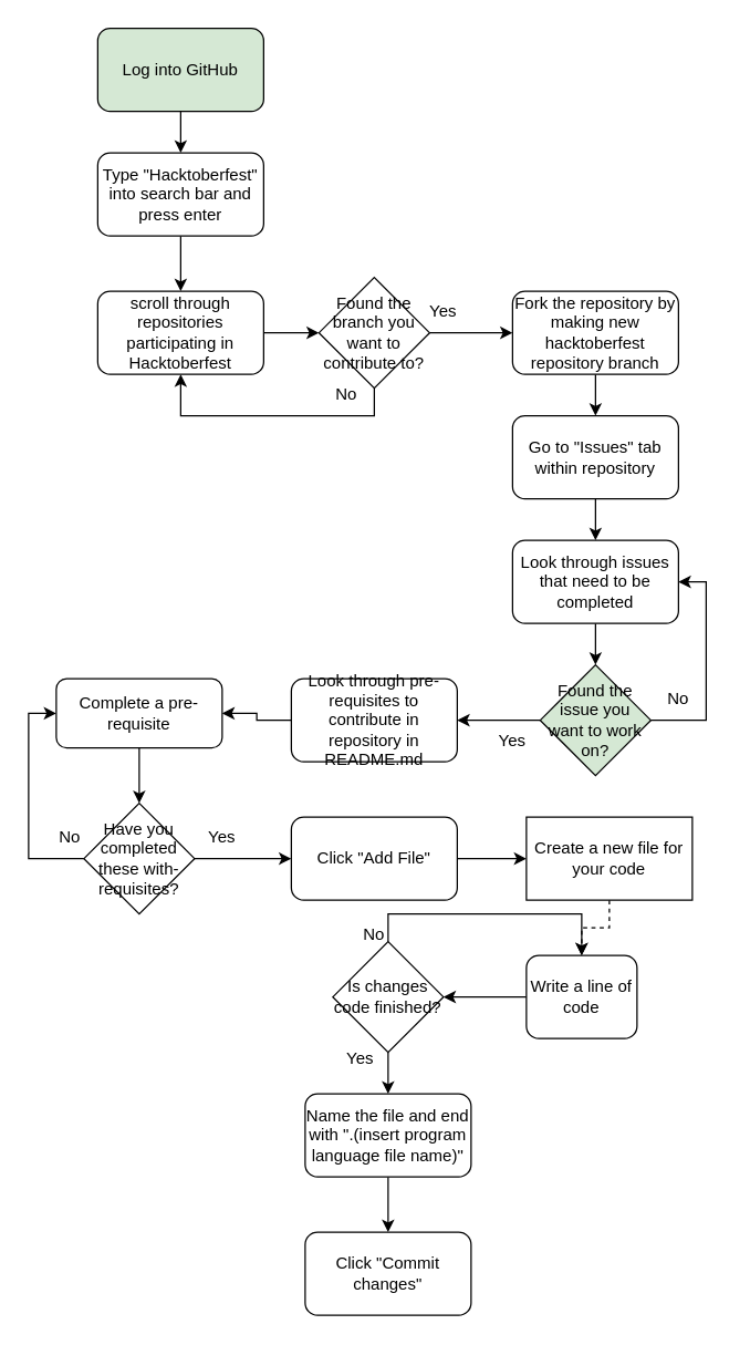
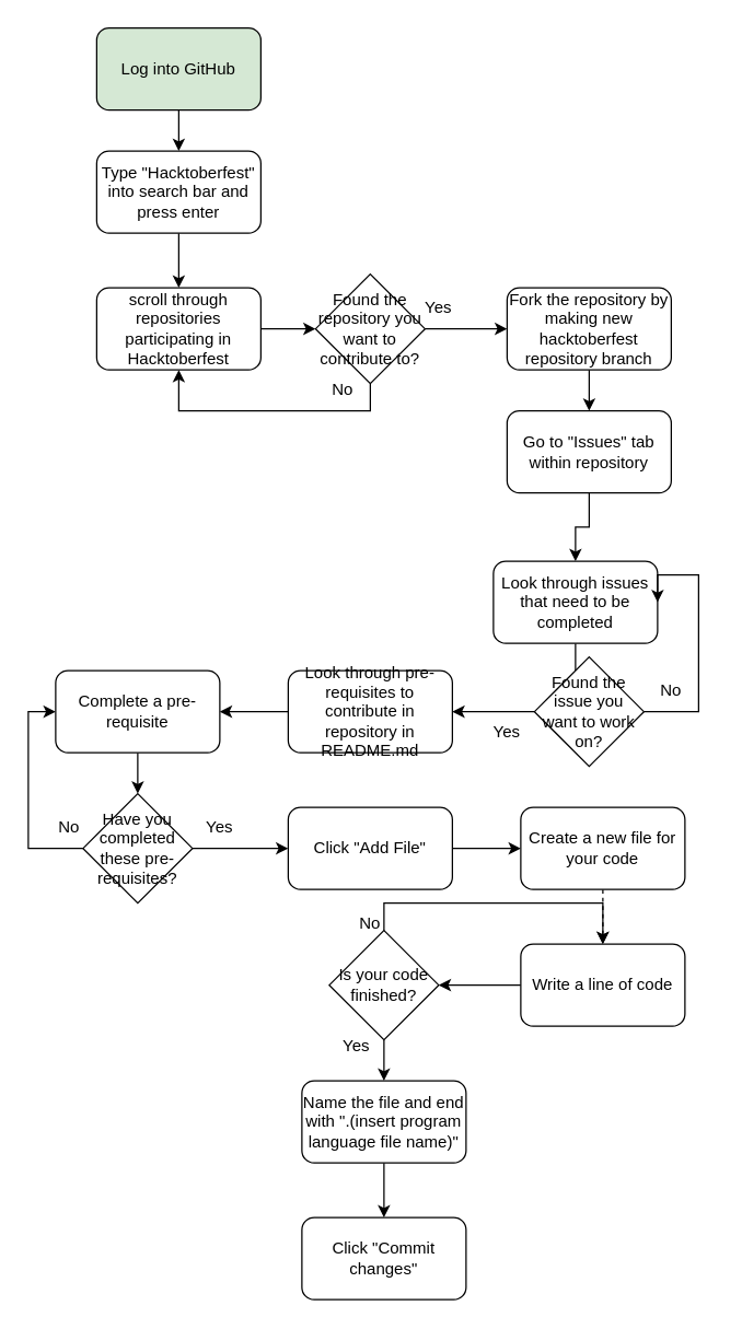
  <mxCell id="0" />
  <mxCell id="1" parent="0" />
  <mxCell id="2" style="edgeStyle=orthogonalEdgeStyle;rounded=0;orthogonalLoop=1;jettySize=auto;html=1;exitX=0.5;exitY=1;exitDx=0;exitDy=0;entryX=0.5;entryY=0;entryDx=0;entryDy=0;" edge="1" parent="1" source="3" target="5"><mxGeometry relative="1" as="geometry" /></mxCell>
  <mxCell id="3" value="Log into GitHub" style="rounded=1;whiteSpace=wrap;html=1;fontSize=12;glass=0;strokeWidth=1;shadow=0;fillColor=#d5e8d4;" parent="1" vertex="1"><mxGeometry x="70" y="20" width="120" height="60" as="geometry" /></mxCell>
  <mxCell id="4" value="" style="edgeStyle=orthogonalEdgeStyle;rounded=0;orthogonalLoop=1;jettySize=auto;html=1;" edge="1" parent="1" source="5" target="10"><mxGeometry relative="1" as="geometry" /></mxCell>
  <mxCell id="5" value="Type &quot;Hacktoberfest&quot; into search bar and press enter" style="rounded=1;whiteSpace=wrap;html=1;" vertex="1" parent="1"><mxGeometry x="70" y="110" width="120" height="60" as="geometry" /></mxCell>
  <mxCell id="6" style="edgeStyle=orthogonalEdgeStyle;rounded=0;orthogonalLoop=1;jettySize=auto;html=1;exitX=0.5;exitY=1;exitDx=0;exitDy=0;entryX=0.5;entryY=1;entryDx=0;entryDy=0;" edge="1" parent="1" source="8" target="10"><mxGeometry relative="1" as="geometry" /></mxCell>
  <mxCell id="7" value="" style="edgeStyle=orthogonalEdgeStyle;rounded=0;orthogonalLoop=1;jettySize=auto;html=1;" edge="1" parent="1" source="8" target="44"><mxGeometry relative="1" as="geometry" /></mxCell>
- <mxCell id="8" value="Found the branch you want to contribute to?" style="rhombus;whiteSpace=wrap;html=1;" vertex="1" parent="1"><mxGeometry x="230" y="200" width="80" height="80" as="geometry" /></mxCell>
+ <mxCell id="8" value="Found the repository you want to contribute to?" style="rhombus;whiteSpace=wrap;html=1;" vertex="1" parent="1"><mxGeometry x="230" y="200" width="80" height="80" as="geometry" /></mxCell>
  <mxCell id="9" value="" style="edgeStyle=orthogonalEdgeStyle;rounded=0;orthogonalLoop=1;jettySize=auto;html=1;" edge="1" parent="1" source="10" target="8"><mxGeometry relative="1" as="geometry" /></mxCell>
  <mxCell id="10" value="scroll through repositories participating in Hacktoberfest" style="rounded=1;whiteSpace=wrap;html=1;" vertex="1" parent="1"><mxGeometry x="70" y="210" width="120" height="60" as="geometry" /></mxCell>
  <mxCell id="11" value="" style="edgeStyle=orthogonalEdgeStyle;rounded=0;orthogonalLoop=1;jettySize=auto;html=1;" edge="1" parent="1" source="12" target="28"><mxGeometry relative="1" as="geometry" /></mxCell>
  <mxCell id="12" value="Look through pre-requisites to contribute in repository in README.md" style="rounded=1;whiteSpace=wrap;html=1;" vertex="1" parent="1"><mxGeometry x="210" y="490" width="120" height="60" as="geometry" /></mxCell>
  <mxCell id="13" value="No" style="text;html=1;strokeColor=none;fillColor=none;align=center;verticalAlign=middle;whiteSpace=wrap;rounded=0;" vertex="1" parent="1"><mxGeometry x="220" y="270" width="60" height="30" as="geometry" /></mxCell>
  <mxCell id="14" value="Yes" style="text;html=1;strokeColor=none;fillColor=none;align=center;verticalAlign=middle;whiteSpace=wrap;rounded=0;" vertex="1" parent="1"><mxGeometry x="290" y="210" width="60" height="30" as="geometry" /></mxCell>
  <mxCell id="15" style="edgeStyle=orthogonalEdgeStyle;rounded=0;orthogonalLoop=1;jettySize=auto;html=1;exitX=0;exitY=0.5;exitDx=0;exitDy=0;entryX=0;entryY=0.5;entryDx=0;entryDy=0;" edge="1" parent="1" source="17" target="28"><mxGeometry relative="1" as="geometry" /></mxCell>
  <mxCell id="16" style="edgeStyle=orthogonalEdgeStyle;rounded=0;orthogonalLoop=1;jettySize=auto;html=1;exitX=1;exitY=0.5;exitDx=0;exitDy=0;entryX=0;entryY=0.5;entryDx=0;entryDy=0;" edge="1" parent="1" source="17" target="30"><mxGeometry relative="1" as="geometry" /></mxCell>
- <mxCell id="17" value="Have you completed these with-requisites?" style="rhombus;whiteSpace=wrap;html=1;" vertex="1" parent="1"><mxGeometry x="60" y="580" width="80" height="80" as="geometry" /></mxCell>
+ <mxCell id="17" value="Have you completed these pre-requisites?" style="rhombus;whiteSpace=wrap;html=1;" vertex="1" parent="1"><mxGeometry x="60" y="580" width="80" height="80" as="geometry" /></mxCell>
  <mxCell id="18" value="" style="edgeStyle=orthogonalEdgeStyle;rounded=0;orthogonalLoop=1;jettySize=auto;html=1;" edge="1" parent="1" source="19" target="21"><mxGeometry relative="1" as="geometry" /></mxCell>
  <mxCell id="19" value="Go to &quot;Issues&quot; tab within repository" style="rounded=1;whiteSpace=wrap;html=1;" vertex="1" parent="1"><mxGeometry x="370" y="300" width="120" height="60" as="geometry" /></mxCell>
  <mxCell id="20" value="" style="edgeStyle=orthogonalEdgeStyle;rounded=0;orthogonalLoop=1;jettySize=auto;html=1;" edge="1" parent="1" source="21" target="24"><mxGeometry relative="1" as="geometry" /></mxCell>
- <mxCell id="21" value="Look through issues that need to be completed" style="rounded=1;whiteSpace=wrap;html=1;" vertex="1" parent="1"><mxGeometry x="370" y="390" width="120" height="60" as="geometry" /></mxCell>
+ <mxCell id="21" value="Look through issues that need to be completed" style="rounded=1;whiteSpace=wrap;html=1;" vertex="1" parent="1"><mxGeometry x="360" y="410" width="120" height="60" as="geometry" /></mxCell>
  <mxCell id="22" value="" style="edgeStyle=orthogonalEdgeStyle;rounded=0;orthogonalLoop=1;jettySize=auto;html=1;" edge="1" parent="1" source="24" target="12"><mxGeometry relative="1" as="geometry" /></mxCell>
  <mxCell id="23" style="edgeStyle=orthogonalEdgeStyle;rounded=0;orthogonalLoop=1;jettySize=auto;html=1;exitX=1;exitY=0.5;exitDx=0;exitDy=0;entryX=1;entryY=0.5;entryDx=0;entryDy=0;" edge="1" parent="1" source="24" target="21"><mxGeometry relative="1" as="geometry"><Array as="points"><mxPoint x="510" y="520" /><mxPoint x="510" y="420" /></Array></mxGeometry></mxCell>
- <mxCell id="24" value="Found the issue you want to work on?" style="rhombus;whiteSpace=wrap;html=1;fillColor=#d5e8d4;" vertex="1" parent="1"><mxGeometry x="390" y="480" width="80" height="80" as="geometry" /></mxCell>
+ <mxCell id="24" value="Found the issue you want to work on?" style="rhombus;whiteSpace=wrap;html=1;" vertex="1" parent="1"><mxGeometry x="390" y="480" width="80" height="80" as="geometry" /></mxCell>
  <mxCell id="25" value="Yes" style="text;html=1;strokeColor=none;fillColor=none;align=center;verticalAlign=middle;whiteSpace=wrap;rounded=0;" vertex="1" parent="1"><mxGeometry x="340" y="520" width="60" height="30" as="geometry" /></mxCell>
  <mxCell id="26" value="No" style="text;html=1;strokeColor=none;fillColor=none;align=center;verticalAlign=middle;whiteSpace=wrap;rounded=0;" vertex="1" parent="1"><mxGeometry x="460" y="490" width="60" height="30" as="geometry" /></mxCell>
  <mxCell id="27" value="" style="edgeStyle=orthogonalEdgeStyle;rounded=0;orthogonalLoop=1;jettySize=auto;html=1;" edge="1" parent="1" source="28" target="17"><mxGeometry relative="1" as="geometry" /></mxCell>
- <mxCell id="28" value="Complete a pre-requisite" style="rounded=1;whiteSpace=wrap;html=1;" vertex="1" parent="1"><mxGeometry x="40" y="490" width="120" height="50" as="geometry" /></mxCell>
+ <mxCell id="28" value="Complete a pre-requisite" style="rounded=1;whiteSpace=wrap;html=1;" vertex="1" parent="1"><mxGeometry x="40" y="490" width="120" height="60" as="geometry" /></mxCell>
  <mxCell id="29" value="" style="edgeStyle=orthogonalEdgeStyle;rounded=0;orthogonalLoop=1;jettySize=auto;html=1;" edge="1" parent="1" source="30" target="34"><mxGeometry relative="1" as="geometry" /></mxCell>
  <mxCell id="30" value="Click &quot;Add File&quot;" style="rounded=1;whiteSpace=wrap;html=1;" vertex="1" parent="1"><mxGeometry x="210" y="590" width="120" height="60" as="geometry" /></mxCell>
  <mxCell id="31" value="No" style="text;html=1;strokeColor=none;fillColor=none;align=center;verticalAlign=middle;whiteSpace=wrap;rounded=0;" vertex="1" parent="1"><mxGeometry x="20" y="590" width="60" height="30" as="geometry" /></mxCell>
  <mxCell id="32" value="Yes" style="text;html=1;strokeColor=none;fillColor=none;align=center;verticalAlign=middle;whiteSpace=wrap;rounded=0;" vertex="1" parent="1"><mxGeometry x="130" y="590" width="60" height="30" as="geometry" /></mxCell>
  <mxCell id="33" value="" style="edgeStyle=orthogonalEdgeStyle;rounded=0;orthogonalLoop=1;jettySize=auto;html=1;dashed=1;" edge="1" parent="1" source="34" target="36"><mxGeometry relative="1" as="geometry" /></mxCell>
- <mxCell id="34" value="Create a new file for your code" style="whiteSpace=wrap;html=1;rounded=0;" vertex="1" parent="1"><mxGeometry x="380" y="590" width="120" height="60" as="geometry" /></mxCell>
+ <mxCell id="34" value="Create a new file for your code" style="rounded=1;whiteSpace=wrap;html=1;" vertex="1" parent="1"><mxGeometry x="380" y="590" width="120" height="60" as="geometry" /></mxCell>
  <mxCell id="35" value="" style="edgeStyle=orthogonalEdgeStyle;rounded=0;orthogonalLoop=1;jettySize=auto;html=1;" edge="1" parent="1" source="36" target="39"><mxGeometry relative="1" as="geometry" /></mxCell>
- <mxCell id="36" value="Write a line of code" style="rounded=1;whiteSpace=wrap;html=1;" vertex="1" parent="1"><mxGeometry x="380" y="690" width="80" height="60" as="geometry" /></mxCell>
+ <mxCell id="36" value="Write a line of code" style="rounded=1;whiteSpace=wrap;html=1;" vertex="1" parent="1"><mxGeometry x="380" y="690" width="120" height="60" as="geometry" /></mxCell>
  <mxCell id="37" style="edgeStyle=orthogonalEdgeStyle;rounded=0;orthogonalLoop=1;jettySize=auto;html=1;exitX=0.5;exitY=0;exitDx=0;exitDy=0;entryX=0.5;entryY=0;entryDx=0;entryDy=0;" edge="1" parent="1" source="39" target="36"><mxGeometry relative="1" as="geometry" /></mxCell>
  <mxCell id="38" value="" style="edgeStyle=orthogonalEdgeStyle;rounded=0;orthogonalLoop=1;jettySize=auto;html=1;" edge="1" parent="1" source="39" target="41"><mxGeometry relative="1" as="geometry" /></mxCell>
- <mxCell id="39" value="Is changes code finished?" style="rhombus;whiteSpace=wrap;html=1;" vertex="1" parent="1"><mxGeometry x="240" y="680" width="80" height="80" as="geometry" /></mxCell>
+ <mxCell id="39" value="Is your code finished?" style="rhombus;whiteSpace=wrap;html=1;" vertex="1" parent="1"><mxGeometry x="240" y="680" width="80" height="80" as="geometry" /></mxCell>
  <mxCell id="40" value="" style="edgeStyle=orthogonalEdgeStyle;rounded=0;orthogonalLoop=1;jettySize=auto;html=1;" edge="1" parent="1" source="41" target="42"><mxGeometry relative="1" as="geometry" /></mxCell>
  <mxCell id="41" value="Name the file and end with &quot;.(insert program language file name)&quot;" style="rounded=1;whiteSpace=wrap;html=1;" vertex="1" parent="1"><mxGeometry x="220" y="790" width="120" height="60" as="geometry" /></mxCell>
  <mxCell id="42" value="Click &quot;Commit changes&quot;" style="rounded=1;whiteSpace=wrap;html=1;" vertex="1" parent="1"><mxGeometry x="220" y="890" width="120" height="60" as="geometry" /></mxCell>
  <mxCell id="43" value="" style="edgeStyle=orthogonalEdgeStyle;rounded=0;orthogonalLoop=1;jettySize=auto;html=1;" edge="1" parent="1" source="44" target="19"><mxGeometry relative="1" as="geometry" /></mxCell>
  <mxCell id="44" value="Fork the repository by making new hacktoberfest repository branch" style="rounded=1;whiteSpace=wrap;html=1;" vertex="1" parent="1"><mxGeometry x="370" y="210" width="120" height="60" as="geometry" /></mxCell>
  <mxCell id="45" value="No" style="text;html=1;strokeColor=none;fillColor=none;align=center;verticalAlign=middle;whiteSpace=wrap;rounded=0;" vertex="1" parent="1"><mxGeometry x="240" y="660" width="60" height="30" as="geometry" /></mxCell>
  <mxCell id="46" value="Yes" style="text;html=1;strokeColor=none;fillColor=none;align=center;verticalAlign=middle;whiteSpace=wrap;rounded=0;" vertex="1" parent="1"><mxGeometry x="230" y="750" width="60" height="30" as="geometry" /></mxCell>
